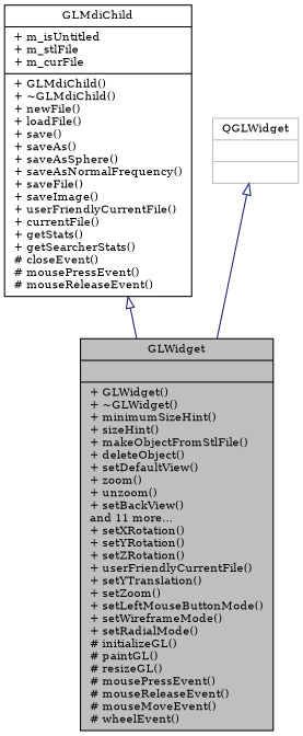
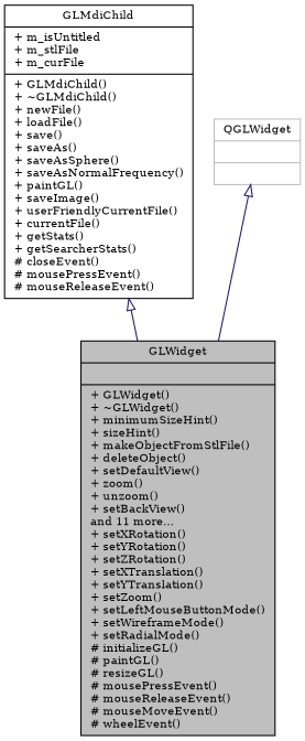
  digraph {
    fontname="DejaVu Serif"
    node [color=black fillcolor=white fontname="DejaVu Serif" fontsize=10 shape=record style=filled]
    edge [arrowtail=onormal color=midnightblue dir=back fontname="DejaVu Serif" fontsize=10 labelfontname=Helvetica labelfontsize=10 style=solid]
-   n1 [fillcolor=grey75 fontcolor=black height=0.2 label="{GLWidget\n||+ GLWidget()\l+ ~GLWidget()\l+ minimumSizeHint()\l+ sizeHint()\l+ makeObjectFromStlFile()\l+ deleteObject()\l+ setDefaultView()\l+ zoom()\l+ unzoom()\l+ setBackView()\land 11 more...\l+ setXRotation()\l+ setYRotation()\l+ setZRotation()\l+ userFriendlyCurrentFile()\l+ setYTranslation()\l+ setZoom()\l+ setLeftMouseButtonMode()\l+ setWireframeMode()\l+ setRadialMode()\l# initializeGL()\l# paintGL()\l# resizeGL()\l# mousePressEvent()\l# mouseReleaseEvent()\l# mouseMoveEvent()\l# wheelEvent()\l}" width=0.4]
-   n2 [height=0.2 label="{GLMdiChild\n|+ m_isUntitled\l+ m_stlFile\l+ m_curFile\l|+ GLMdiChild()\l+ ~GLMdiChild()\l+ newFile()\l+ loadFile()\l+ save()\l+ saveAs()\l+ saveAsSphere()\l+ saveAsNormalFrequency()\l+ saveFile()\l+ saveImage()\l+ userFriendlyCurrentFile()\l+ currentFile()\l+ getStats()\l+ getSearcherStats()\l# closeEvent()\l# mousePressEvent()\l# mouseReleaseEvent()\l}" width=0.4]
+   n1 [fillcolor=grey75 fontcolor=black height=0.2 label="{GLWidget\n||+ GLWidget()\l+ ~GLWidget()\l+ minimumSizeHint()\l+ sizeHint()\l+ makeObjectFromStlFile()\l+ deleteObject()\l+ setDefaultView()\l+ zoom()\l+ unzoom()\l+ setBackView()\land 11 more...\l+ setXRotation()\l+ setYRotation()\l+ setZRotation()\l+ setXTranslation()\l+ setYTranslation()\l+ setZoom()\l+ setLeftMouseButtonMode()\l+ setWireframeMode()\l+ setRadialMode()\l# initializeGL()\l# paintGL()\l# resizeGL()\l# mousePressEvent()\l# mouseReleaseEvent()\l# mouseMoveEvent()\l# wheelEvent()\l}" width=0.4]
+   n2 [height=0.2 label="{GLMdiChild\n|+ m_isUntitled\l+ m_stlFile\l+ m_curFile\l|+ GLMdiChild()\l+ ~GLMdiChild()\l+ newFile()\l+ loadFile()\l+ save()\l+ saveAs()\l+ saveAsSphere()\l+ saveAsNormalFrequency()\l+ paintGL()\l+ saveImage()\l+ userFriendlyCurrentFile()\l+ currentFile()\l+ getStats()\l+ getSearcherStats()\l# closeEvent()\l# mousePressEvent()\l# mouseReleaseEvent()\l}" width=0.4]
    n3 [color=grey75 height=0.2 label="{QGLWidget\n||}" width=0.4]
    n2 -> n1
    n3 -> n1
  }
